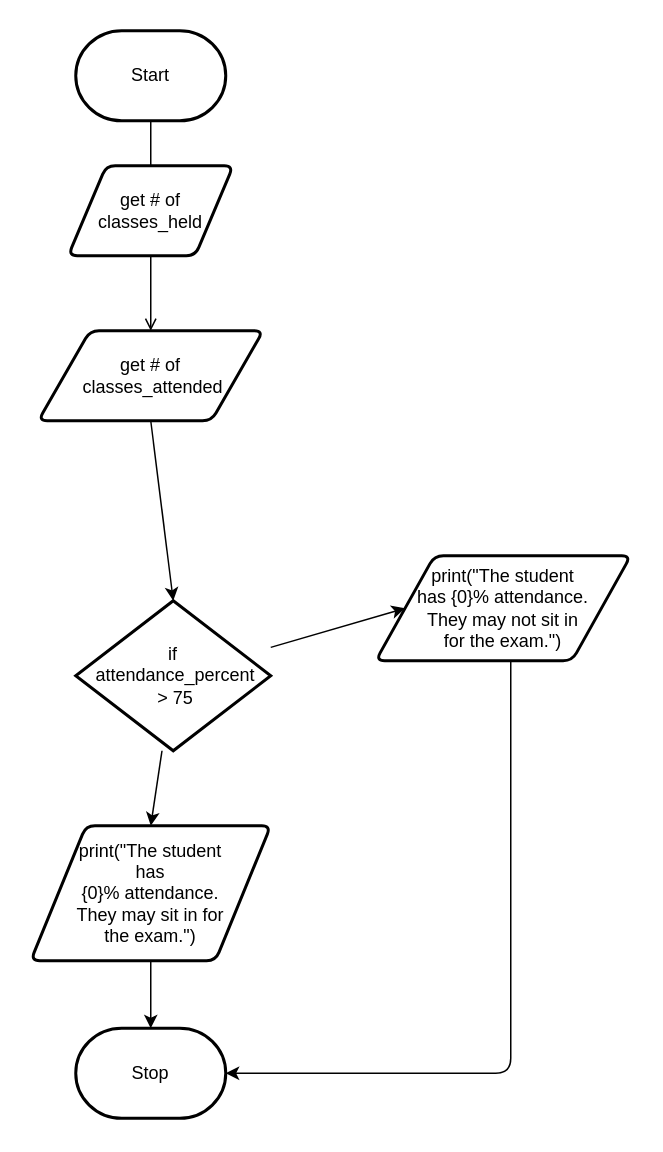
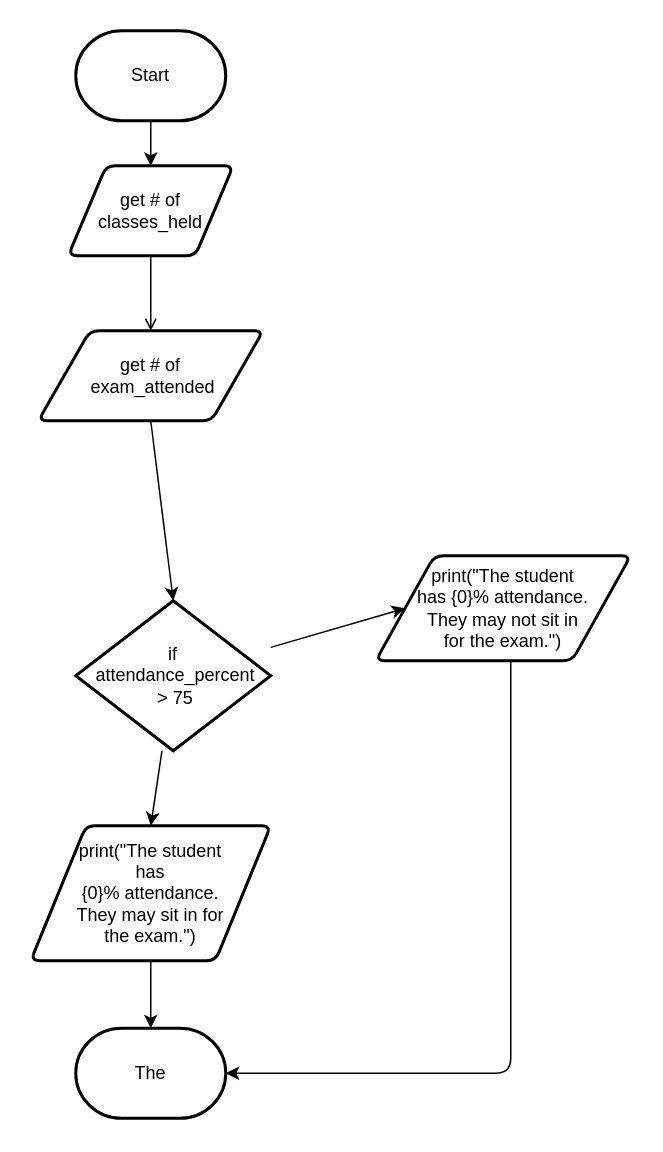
  <mxCell id="0" />
  <mxCell id="1" parent="0" />
- <mxCell id="2" style="edgeStyle=none;html=1;entryX=0.5;entryY=0;entryDx=0;entryDy=0;endArrow=none;" parent="1" source="3" target="5" edge="1"><mxGeometry relative="1" as="geometry" /></mxCell>
+ <mxCell id="2" style="edgeStyle=none;html=1;entryX=0.5;entryY=0;entryDx=0;entryDy=0;" parent="1" source="3" target="5" edge="1"><mxGeometry relative="1" as="geometry" /></mxCell>
  <mxCell id="3" value="Start" style="strokeWidth=2;html=1;shape=mxgraph.flowchart.terminator;whiteSpace=wrap;" parent="1" vertex="1"><mxGeometry x="50" y="20" width="100" height="60" as="geometry" /></mxCell>
  <mxCell id="4" style="edgeStyle=none;html=1;endArrow=open;" parent="1" source="5" target="7" edge="1"><mxGeometry relative="1" as="geometry" /></mxCell>
  <mxCell id="5" value="get # of classes_held" style="shape=parallelogram;html=1;strokeWidth=2;perimeter=parallelogramPerimeter;whiteSpace=wrap;rounded=1;arcSize=12;size=0.23;" parent="1" vertex="1"><mxGeometry x="45" y="110" width="110" height="60" as="geometry" /></mxCell>
  <mxCell id="6" style="edgeStyle=none;html=1;entryX=0.5;entryY=0;entryDx=0;entryDy=0;entryPerimeter=0;exitX=0.5;exitY=1;exitDx=0;exitDy=0;" parent="1" source="7" target="10" edge="1"><mxGeometry relative="1" as="geometry"><mxPoint x="100" y="340" as="targetPoint" /></mxGeometry></mxCell>
- <mxCell id="7" value="get # of&lt;br&gt;&amp;nbsp;classes_attended" style="shape=parallelogram;html=1;strokeWidth=2;perimeter=parallelogramPerimeter;whiteSpace=wrap;rounded=1;arcSize=12;size=0.23;" parent="1" vertex="1"><mxGeometry x="25" y="220" width="150" height="60" as="geometry" /></mxCell>
+ <mxCell id="7" value="get # of&lt;br&gt;&amp;nbsp;exam_attended" style="shape=parallelogram;html=1;strokeWidth=2;perimeter=parallelogramPerimeter;whiteSpace=wrap;rounded=1;arcSize=12;size=0.23;" parent="1" vertex="1"><mxGeometry x="25" y="220" width="150" height="60" as="geometry" /></mxCell>
  <mxCell id="8" style="edgeStyle=none;html=1;entryX=0.5;entryY=0;entryDx=0;entryDy=0;" parent="1" source="10" target="15" edge="1"><mxGeometry relative="1" as="geometry"><mxPoint x="105" y="485" as="targetPoint" /></mxGeometry></mxCell>
  <mxCell id="9" style="edgeStyle=none;html=1;entryX=0;entryY=0.5;entryDx=0;entryDy=0;" parent="1" source="10" target="13" edge="1"><mxGeometry relative="1" as="geometry"><mxPoint x="274.55" y="405" as="targetPoint" /></mxGeometry></mxCell>
  <mxCell id="10" value="if&lt;br&gt;&amp;nbsp;attendance_percent&lt;br&gt;&amp;nbsp;&amp;gt; 75" style="strokeWidth=2;html=1;shape=mxgraph.flowchart.decision;whiteSpace=wrap;" parent="1" vertex="1"><mxGeometry x="50" y="400" width="130" height="100" as="geometry" /></mxCell>
  <mxCell id="11" style="edgeStyle=none;html=1;entryX=0.5;entryY=0;entryDx=0;entryDy=0;entryPerimeter=0;startArrow=none;" parent="1" source="15" target="14" edge="1"><mxGeometry relative="1" as="geometry"><mxPoint x="105" y="575" as="sourcePoint" /></mxGeometry></mxCell>
  <mxCell id="12" style="edgeStyle=none;html=1;" parent="1" target="14" edge="1"><mxGeometry relative="1" as="geometry"><mxPoint x="340" y="652.193" as="targetPoint" /><Array as="points"><mxPoint x="340" y="715" /></Array><mxPoint x="340" y="440" as="sourcePoint" /></mxGeometry></mxCell>
  <mxCell id="13" value="print(&quot;The student &lt;br&gt;has {0}% attendance. &lt;br&gt;They may not sit in &lt;br&gt;for the exam.&quot;)" style="shape=parallelogram;html=1;strokeWidth=2;perimeter=parallelogramPerimeter;whiteSpace=wrap;rounded=1;arcSize=12;size=0.23;" parent="1" vertex="1"><mxGeometry x="250" y="370" width="170" height="70" as="geometry" /></mxCell>
- <mxCell id="14" value="Stop" style="strokeWidth=2;html=1;shape=mxgraph.flowchart.terminator;whiteSpace=wrap;" parent="1" vertex="1"><mxGeometry x="50" y="685.003" width="100" height="60" as="geometry" /></mxCell>
+ <mxCell id="14" value="The" style="strokeWidth=2;html=1;shape=mxgraph.flowchart.terminator;whiteSpace=wrap;" parent="1" vertex="1"><mxGeometry x="50" y="685.003" width="100" height="60" as="geometry" /></mxCell>
  <mxCell id="15" value="print(&quot;The student &lt;br&gt;has &lt;br&gt;{0}% attendance. &lt;br&gt;They may sit in for &lt;br&gt;the exam.&quot;)" style="shape=parallelogram;html=1;strokeWidth=2;perimeter=parallelogramPerimeter;whiteSpace=wrap;rounded=1;arcSize=12;size=0.23;" parent="1" vertex="1"><mxGeometry x="20" y="550" width="160" height="90" as="geometry" /></mxCell>
